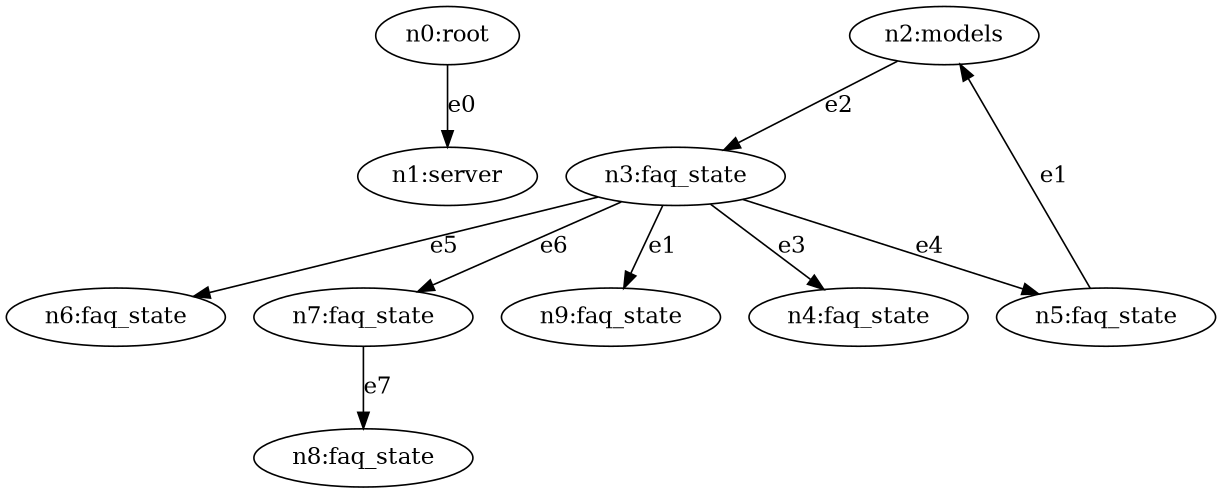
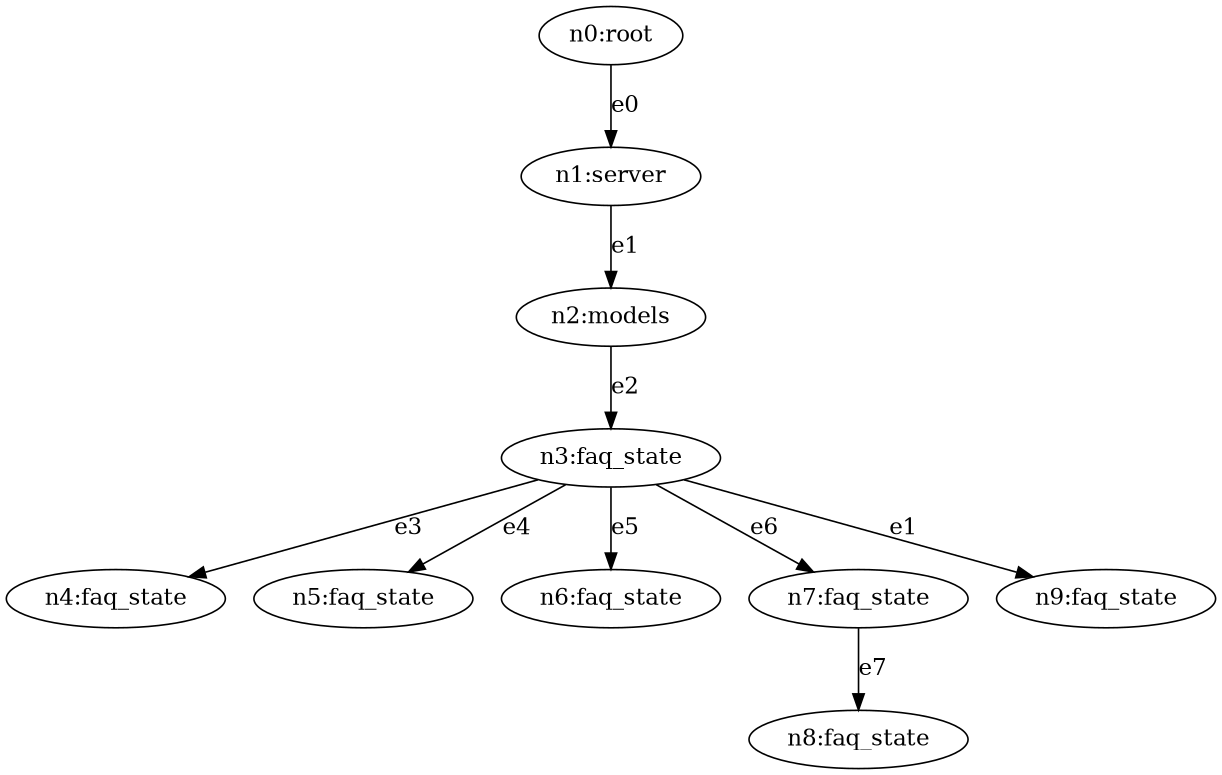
  strict digraph {
    n1 [label="n0:root"]
    n2 [label="n1:server"]
    n3 [label="n2:models"]
    n4 [label="n3:faq_state"]
    n5 [label="n4:faq_state"]
    n6 [label="n5:faq_state"]
    n7 [label="n6:faq_state"]
    n8 [label="n7:faq_state"]
    n9 [label="n9:faq_state"]
    n10 [label="n8:faq_state"]
    n1 -> n2 [label=e0]
-   n6 -> n3 [label=e1]
+   n2 -> n3 [label=e1]
    n3 -> n4 [label=e2]
    n4 -> n5 [label=e3]
    n4 -> n6 [label=e4]
    n4 -> n7 [label=e5]
    n4 -> n8 [label=e6]
    n4 -> n9 [label=e1]
    n8 -> n10 [label=e7]
  }
